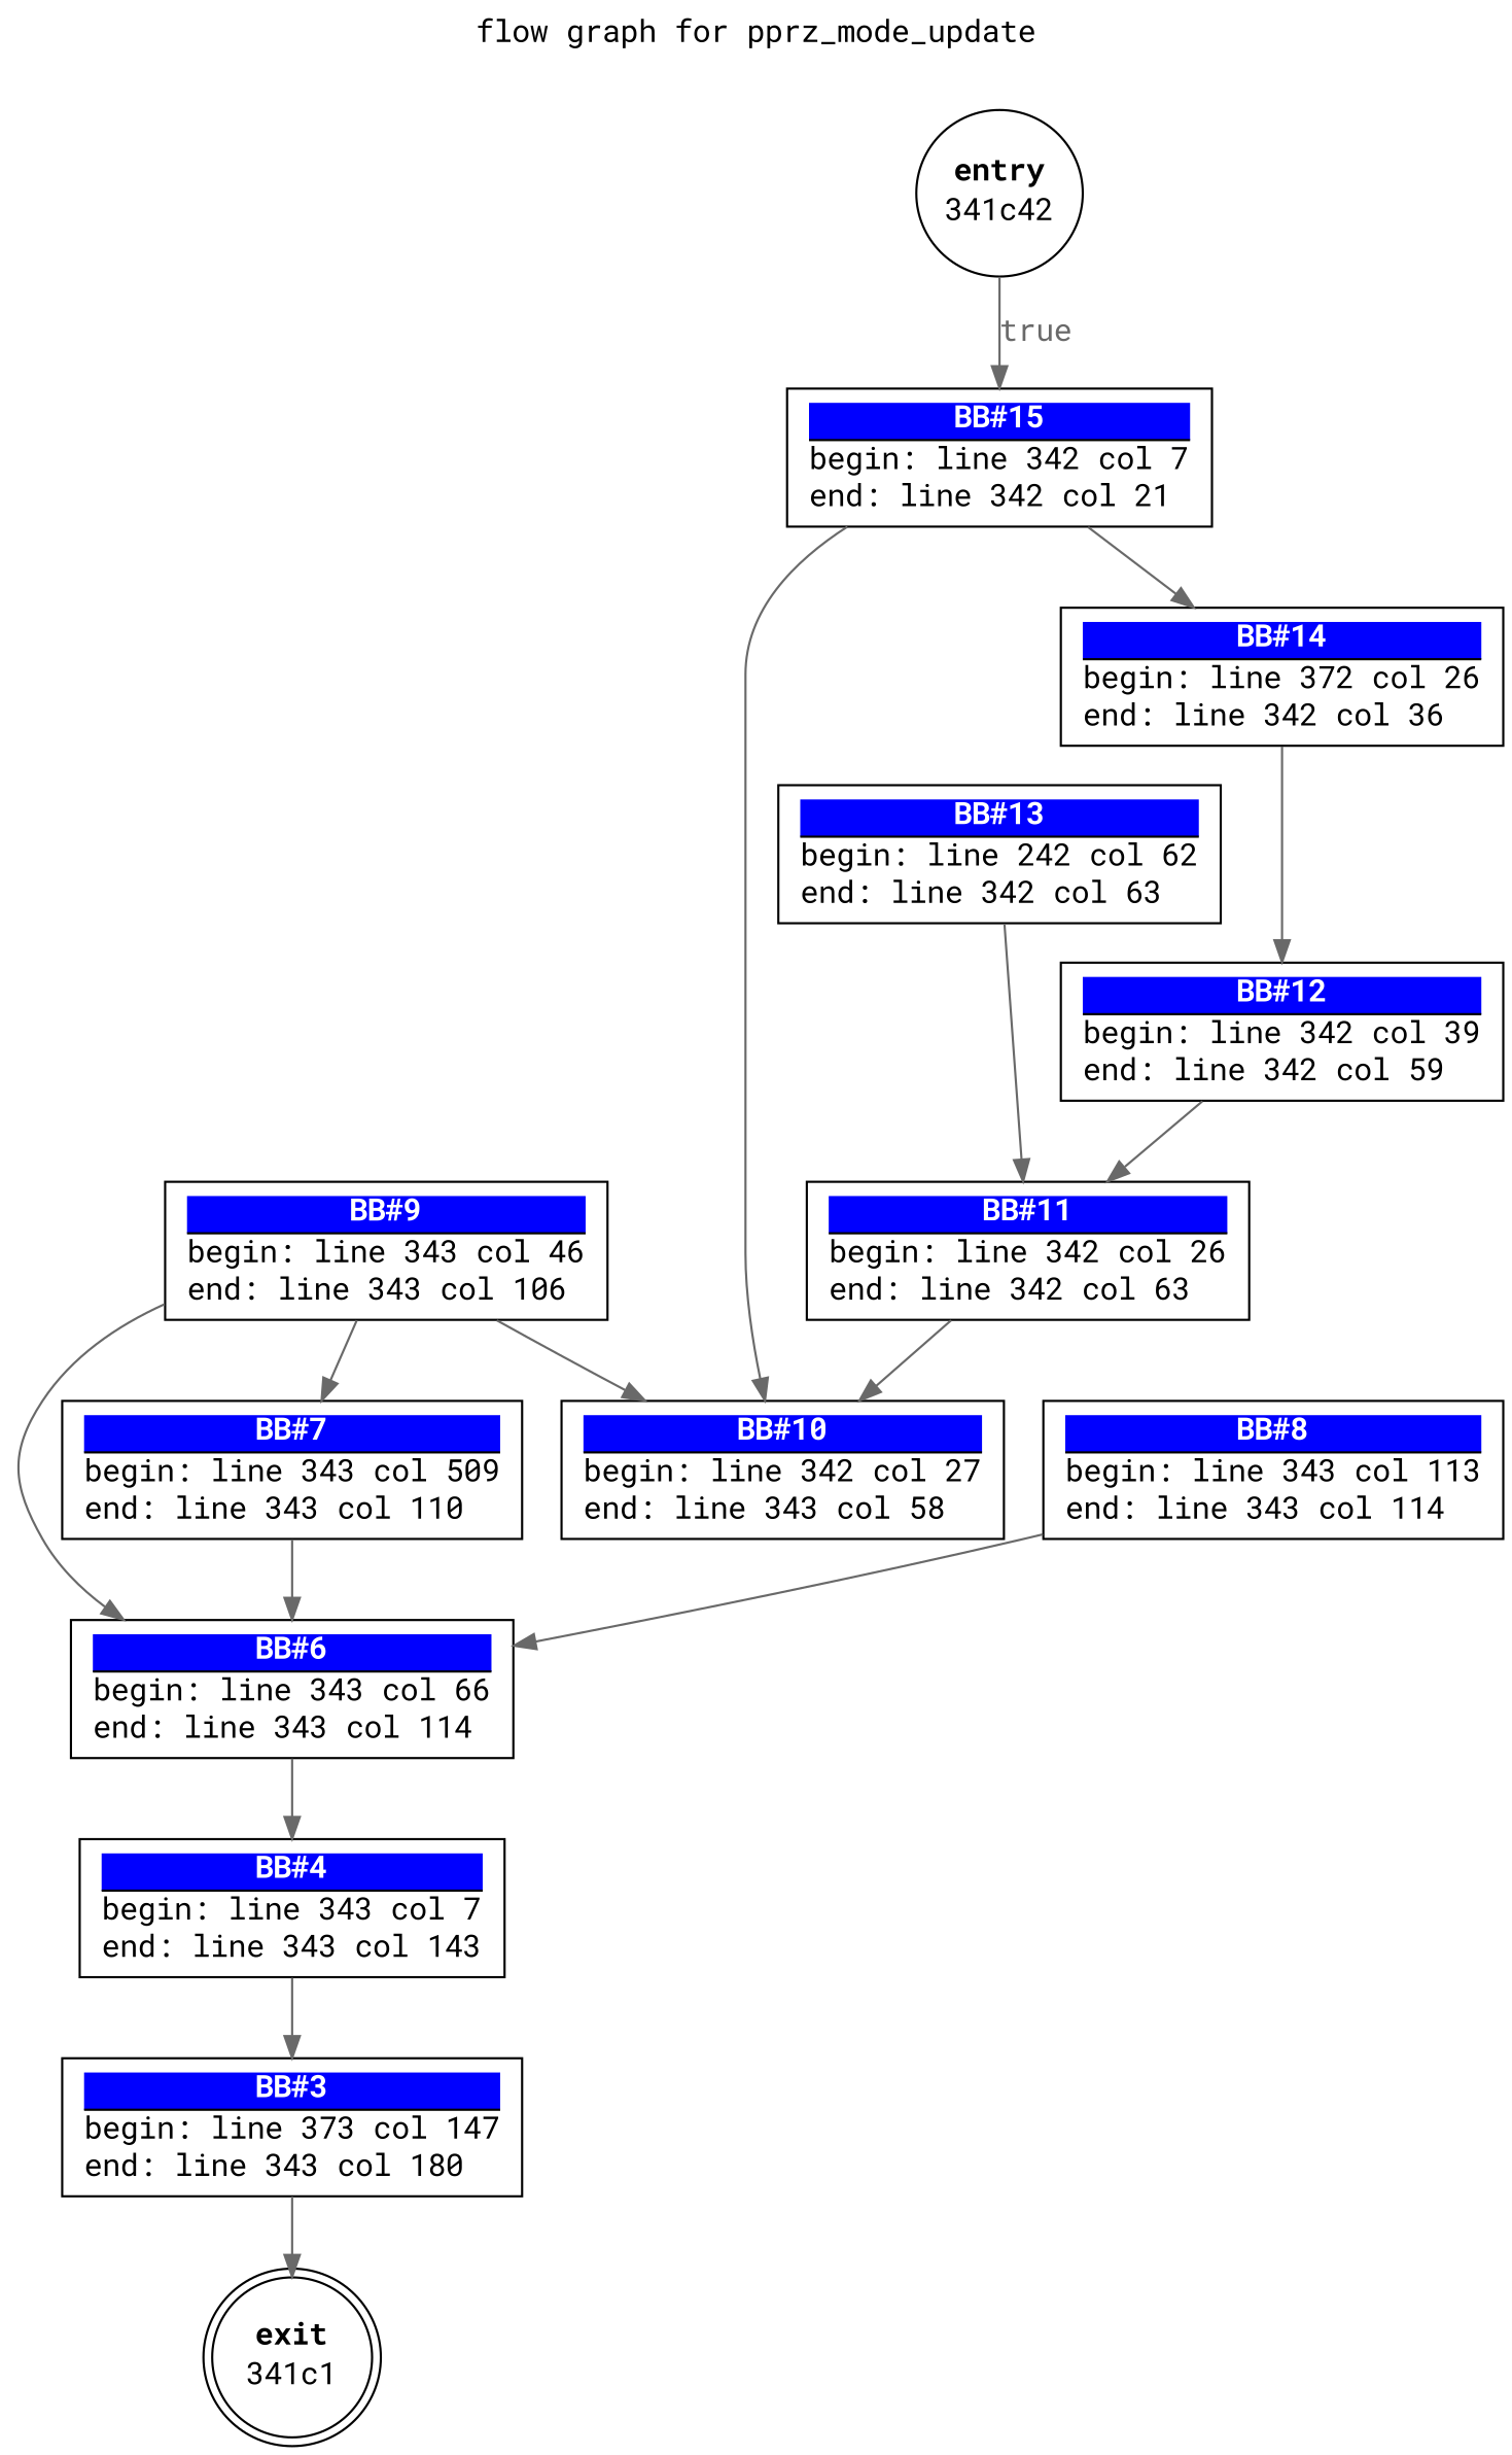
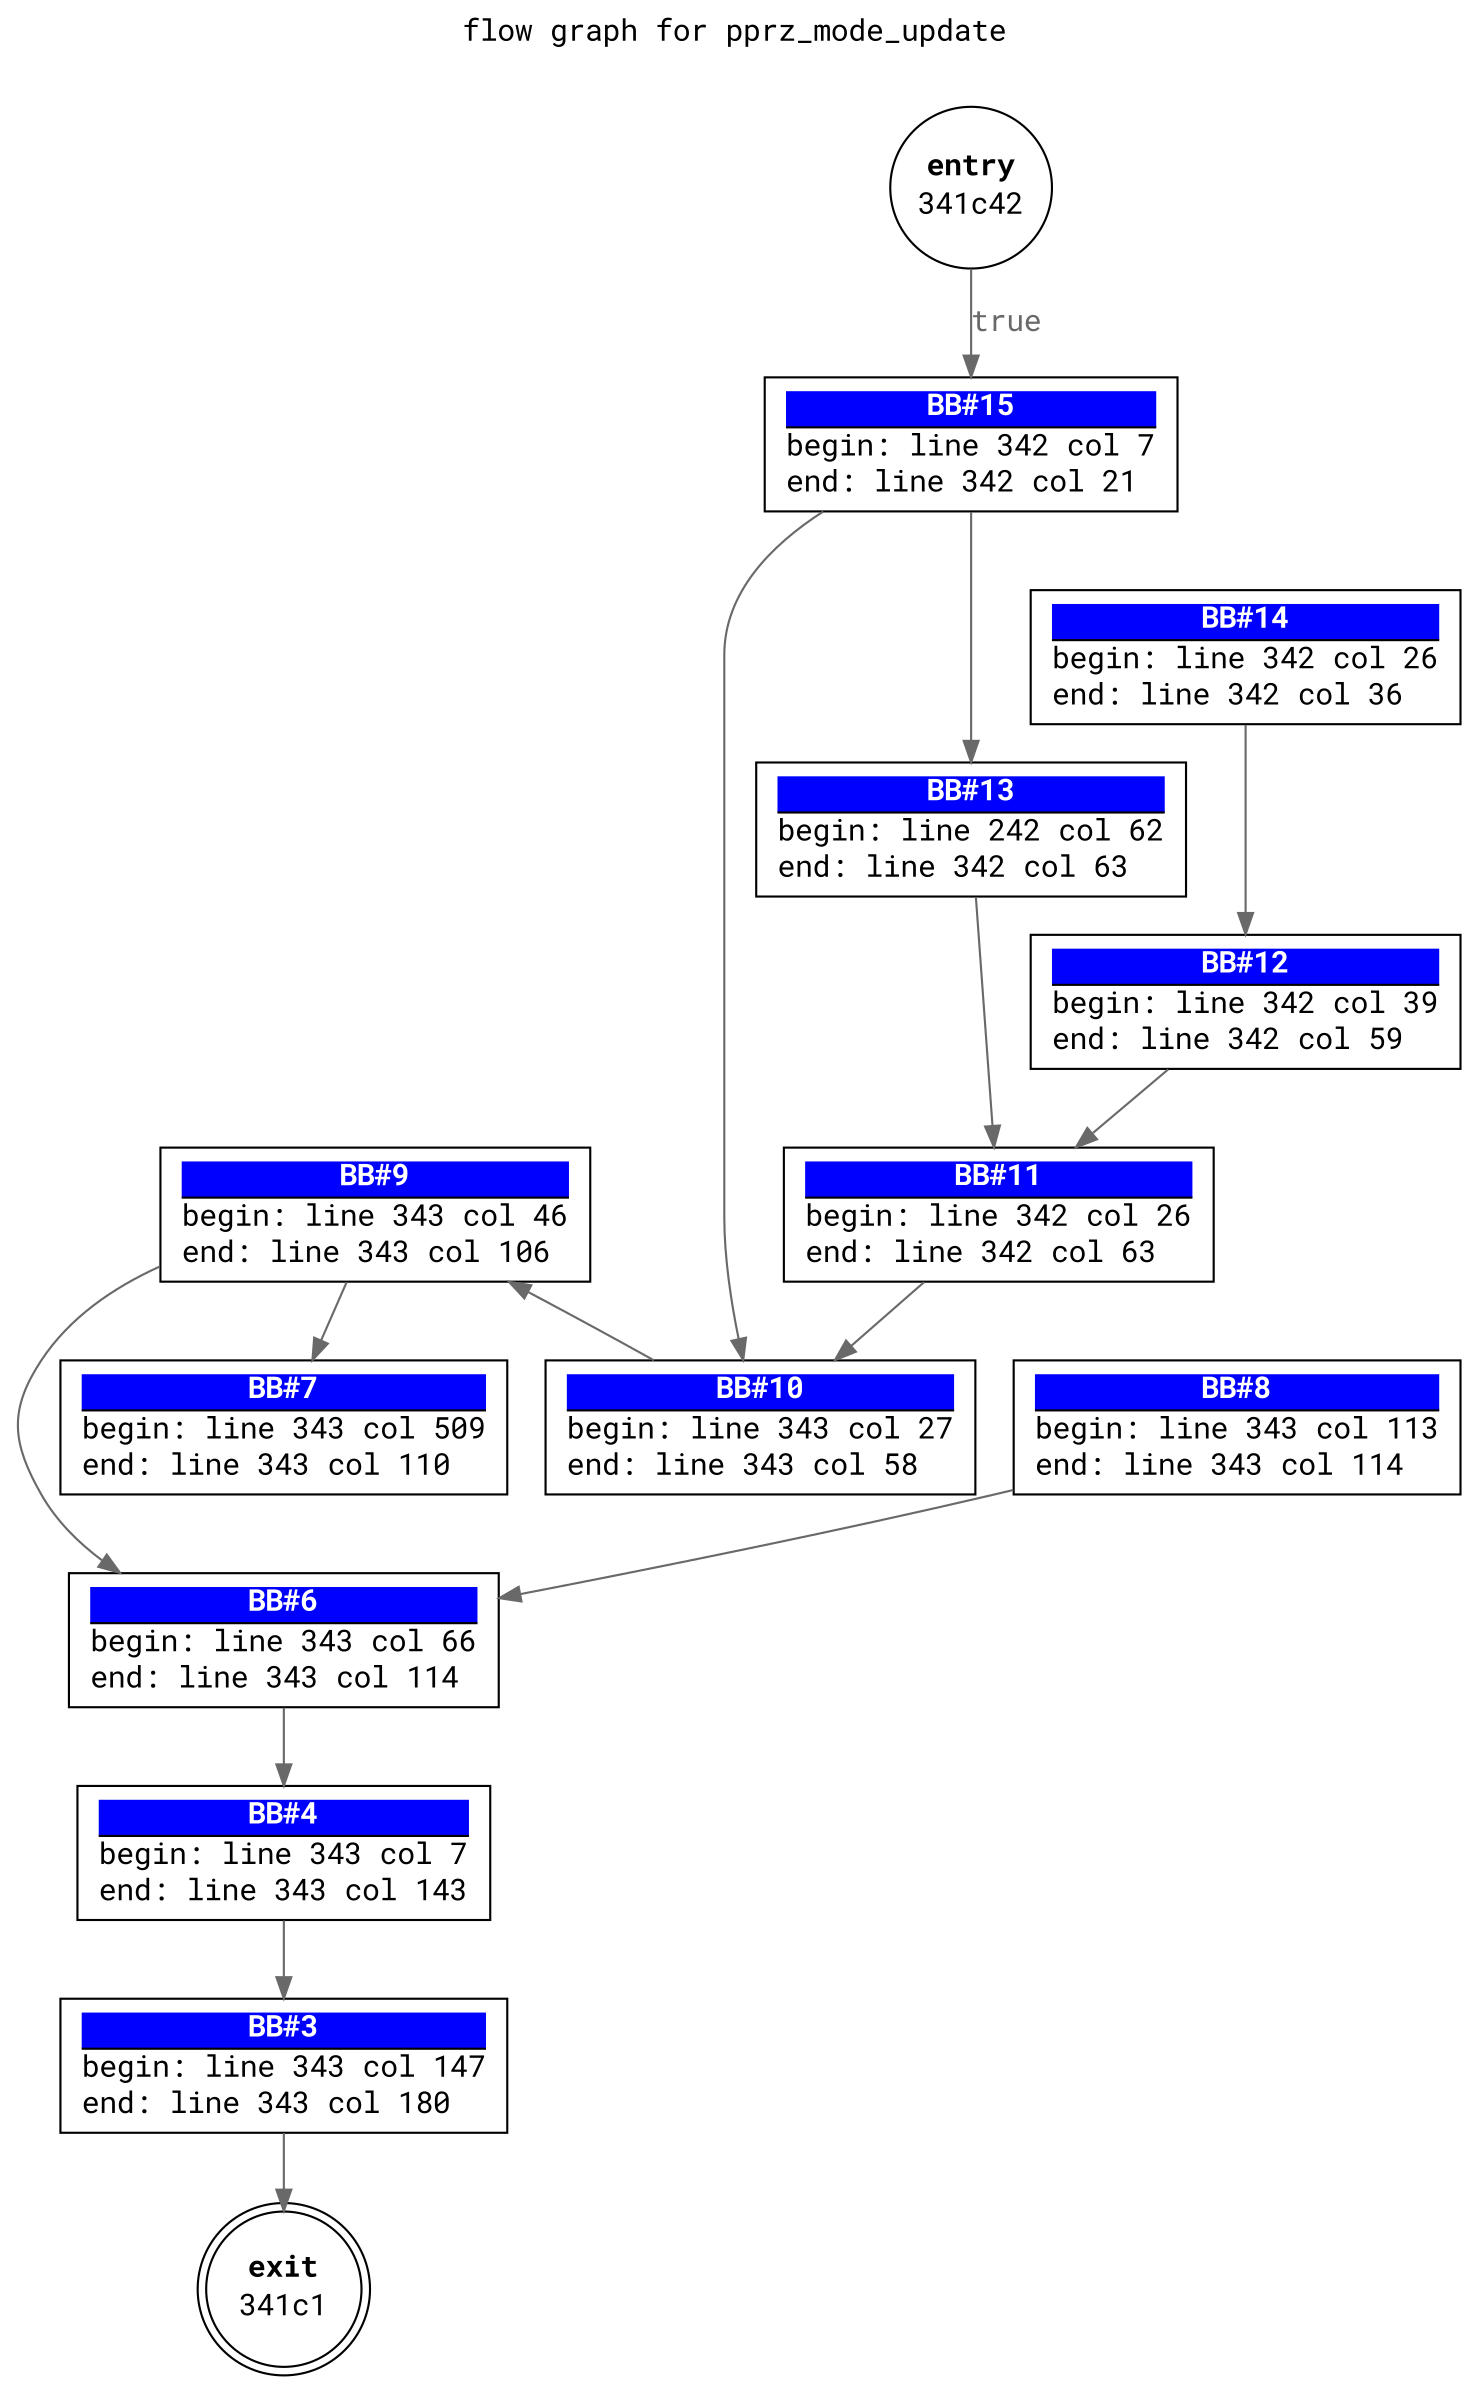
  digraph {
    fontname="Roboto Mono"
    label="flow graph for pprz_mode_update"
    labelloc=t
    node [fontname="Roboto Mono" shape=box]
    edge [color=dimgray fontcolor=dimgray fontname="Roboto Mono"]
    n1 [label=<<TABLE border="0" cellborder="0" cellpadding="0"><TR><TD border="0" bgcolor="#ffffff" sides="b"><FONT color="#000000"><B>exit</B></FONT></TD></TR><TR><TD>341c1</TD></TR></TABLE>> margin=0 shape=doublecircle]
-   n2 [label=<<TABLE border="0" cellborder="0" cellpadding="0"><TR><TD border="1" bgcolor="#0000ff" sides="b"><FONT color="#ffffff"><B>BB#3</B></FONT></TD></TR><TR><TD align="left">begin: line 373 col 147</TD></TR><TR><TD align="left">end: line 343 col 180</TD></TR></TABLE>>]
+   n2 [label=<<TABLE border="0" cellborder="0" cellpadding="0"><TR><TD border="1" bgcolor="#0000ff" sides="b"><FONT color="#ffffff"><B>BB#3</B></FONT></TD></TR><TR><TD align="left">begin: line 343 col 147</TD></TR><TR><TD align="left">end: line 343 col 180</TD></TR></TABLE>>]
    n3 [label=<<TABLE border="0" cellborder="0" cellpadding="0"><TR><TD border="1" bgcolor="#0000ff" sides="b"><FONT color="#ffffff"><B>BB#4</B></FONT></TD></TR><TR><TD align="left">begin: line 343 col 7</TD></TR><TR><TD align="left">end: line 343 col 143</TD></TR></TABLE>>]
    n4 [label=<<TABLE border="0" cellborder="0" cellpadding="0"><TR><TD border="1" bgcolor="#0000ff" sides="b"><FONT color="#ffffff"><B>BB#6</B></FONT></TD></TR><TR><TD align="left">begin: line 343 col 66</TD></TR><TR><TD align="left">end: line 343 col 114</TD></TR></TABLE>>]
    n5 [label=<<TABLE border="0" cellborder="0" cellpadding="0"><TR><TD border="1" bgcolor="#0000ff" sides="b"><FONT color="#ffffff"><B>BB#7</B></FONT></TD></TR><TR><TD align="left">begin: line 343 col 509</TD></TR><TR><TD align="left">end: line 343 col 110</TD></TR></TABLE>>]
    n6 [label=<<TABLE border="0" cellborder="0" cellpadding="0"><TR><TD border="1" bgcolor="#0000ff" sides="b"><FONT color="#ffffff"><B>BB#8</B></FONT></TD></TR><TR><TD align="left">begin: line 343 col 113</TD></TR><TR><TD align="left">end: line 343 col 114</TD></TR></TABLE>>]
    n7 [label=<<TABLE border="0" cellborder="0" cellpadding="0"><TR><TD border="1" bgcolor="#0000ff" sides="b"><FONT color="#ffffff"><B>BB#9</B></FONT></TD></TR><TR><TD align="left">begin: line 343 col 46</TD></TR><TR><TD align="left">end: line 343 col 106</TD></TR></TABLE>>]
-   n8 [label=<<TABLE border="0" cellborder="0" cellpadding="0"><TR><TD border="1" bgcolor="#0000ff" sides="b"><FONT color="#ffffff"><B>BB#10</B></FONT></TD></TR><TR><TD align="left">begin: line 342 col 27</TD></TR><TR><TD align="left">end: line 343 col 58</TD></TR></TABLE>>]
+   n8 [label=<<TABLE border="0" cellborder="0" cellpadding="0"><TR><TD border="1" bgcolor="#0000ff" sides="b"><FONT color="#ffffff"><B>BB#10</B></FONT></TD></TR><TR><TD align="left">begin: line 343 col 27</TD></TR><TR><TD align="left">end: line 343 col 58</TD></TR></TABLE>>]
    n9 [label=<<TABLE border="0" cellborder="0" cellpadding="0"><TR><TD border="1" bgcolor="#0000ff" sides="b"><FONT color="#ffffff"><B>BB#11</B></FONT></TD></TR><TR><TD align="left">begin: line 342 col 26</TD></TR><TR><TD align="left">end: line 342 col 63</TD></TR></TABLE>>]
    n10 [label=<<TABLE border="0" cellborder="0" cellpadding="0"><TR><TD border="1" bgcolor="#0000ff" sides="b"><FONT color="#ffffff"><B>BB#12</B></FONT></TD></TR><TR><TD align="left">begin: line 342 col 39</TD></TR><TR><TD align="left">end: line 342 col 59</TD></TR></TABLE>>]
    n11 [label=<<TABLE border="0" cellborder="0" cellpadding="0"><TR><TD border="1" bgcolor="#0000ff" sides="b"><FONT color="#ffffff"><B>BB#13</B></FONT></TD></TR><TR><TD align="left">begin: line 242 col 62</TD></TR><TR><TD align="left">end: line 342 col 63</TD></TR></TABLE>>]
-   n12 [label=<<TABLE border="0" cellborder="0" cellpadding="0"><TR><TD border="1" bgcolor="#0000ff" sides="b"><FONT color="#ffffff"><B>BB#14</B></FONT></TD></TR><TR><TD align="left">begin: line 372 col 26</TD></TR><TR><TD align="left">end: line 342 col 36</TD></TR></TABLE>>]
+   n12 [label=<<TABLE border="0" cellborder="0" cellpadding="0"><TR><TD border="1" bgcolor="#0000ff" sides="b"><FONT color="#ffffff"><B>BB#14</B></FONT></TD></TR><TR><TD align="left">begin: line 342 col 26</TD></TR><TR><TD align="left">end: line 342 col 36</TD></TR></TABLE>>]
    n13 [label=<<TABLE border="0" cellborder="0" cellpadding="0"><TR><TD border="1" bgcolor="#0000ff" sides="b"><FONT color="#ffffff"><B>BB#15</B></FONT></TD></TR><TR><TD align="left">begin: line 342 col 7</TD></TR><TR><TD align="left">end: line 342 col 21</TD></TR></TABLE>>]
    n14 [label=<<TABLE border="0" cellborder="0" cellpadding="0"><TR><TD border="0" bgcolor="#ffffff" sides="b"><FONT color="#000000"><B>entry</B></FONT></TD></TR><TR><TD>341c42</TD></TR></TABLE>> margin=0 shape=circle]
    n2 -> n1
    n3 -> n2
    n4 -> n3
-   n5 -> n4
    n6 -> n4
    n7 -> n4
    n7 -> n5
-   n7 -> n8
+   n8 -> n7
    n9 -> n8
    n10 -> n9
    n11 -> n9
    n12 -> n10
    n13 -> n8
-   n13 -> n12
+   n13 -> n11
    n14 -> n13 [label=true]
  }
